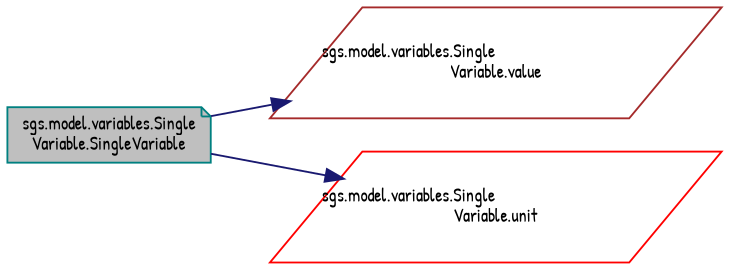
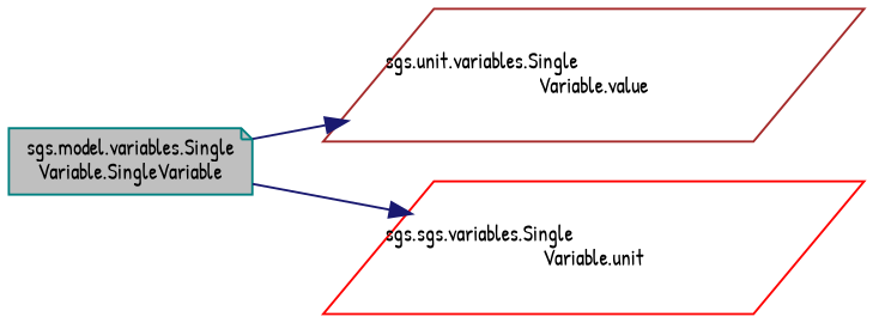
  digraph {
    fontname="Patrick Hand"
    rankdir=LR
    node [fillcolor=white fontname="Patrick Hand" fontsize=10 shape=parallelogram style=filled]
    edge [color=midnightblue fontname="Patrick Hand" fontsize=10 labelfontname=Helvetica labelfontsize=10 style=solid]
    n1 [color=teal fillcolor=grey75 fontcolor=black height=0.2 label="sgs.model.variables.Single\lVariable.SingleVariable" shape=note width=0.4]
-   n2 [color=brown height=0.2 label="sgs.model.variables.Single\lVariable.value" width=0.4]
-   n3 [color=red height=0.2 label="sgs.model.variables.Single\lVariable.unit" width=0.4]
+   n2 [color=brown height=0.2 label="sgs.unit.variables.Single\lVariable.value" width=0.4]
+   n3 [color=red height=0.2 label="sgs.sgs.variables.Single\lVariable.unit" width=0.4]
    n1 -> n2
    n1 -> n3
  }
